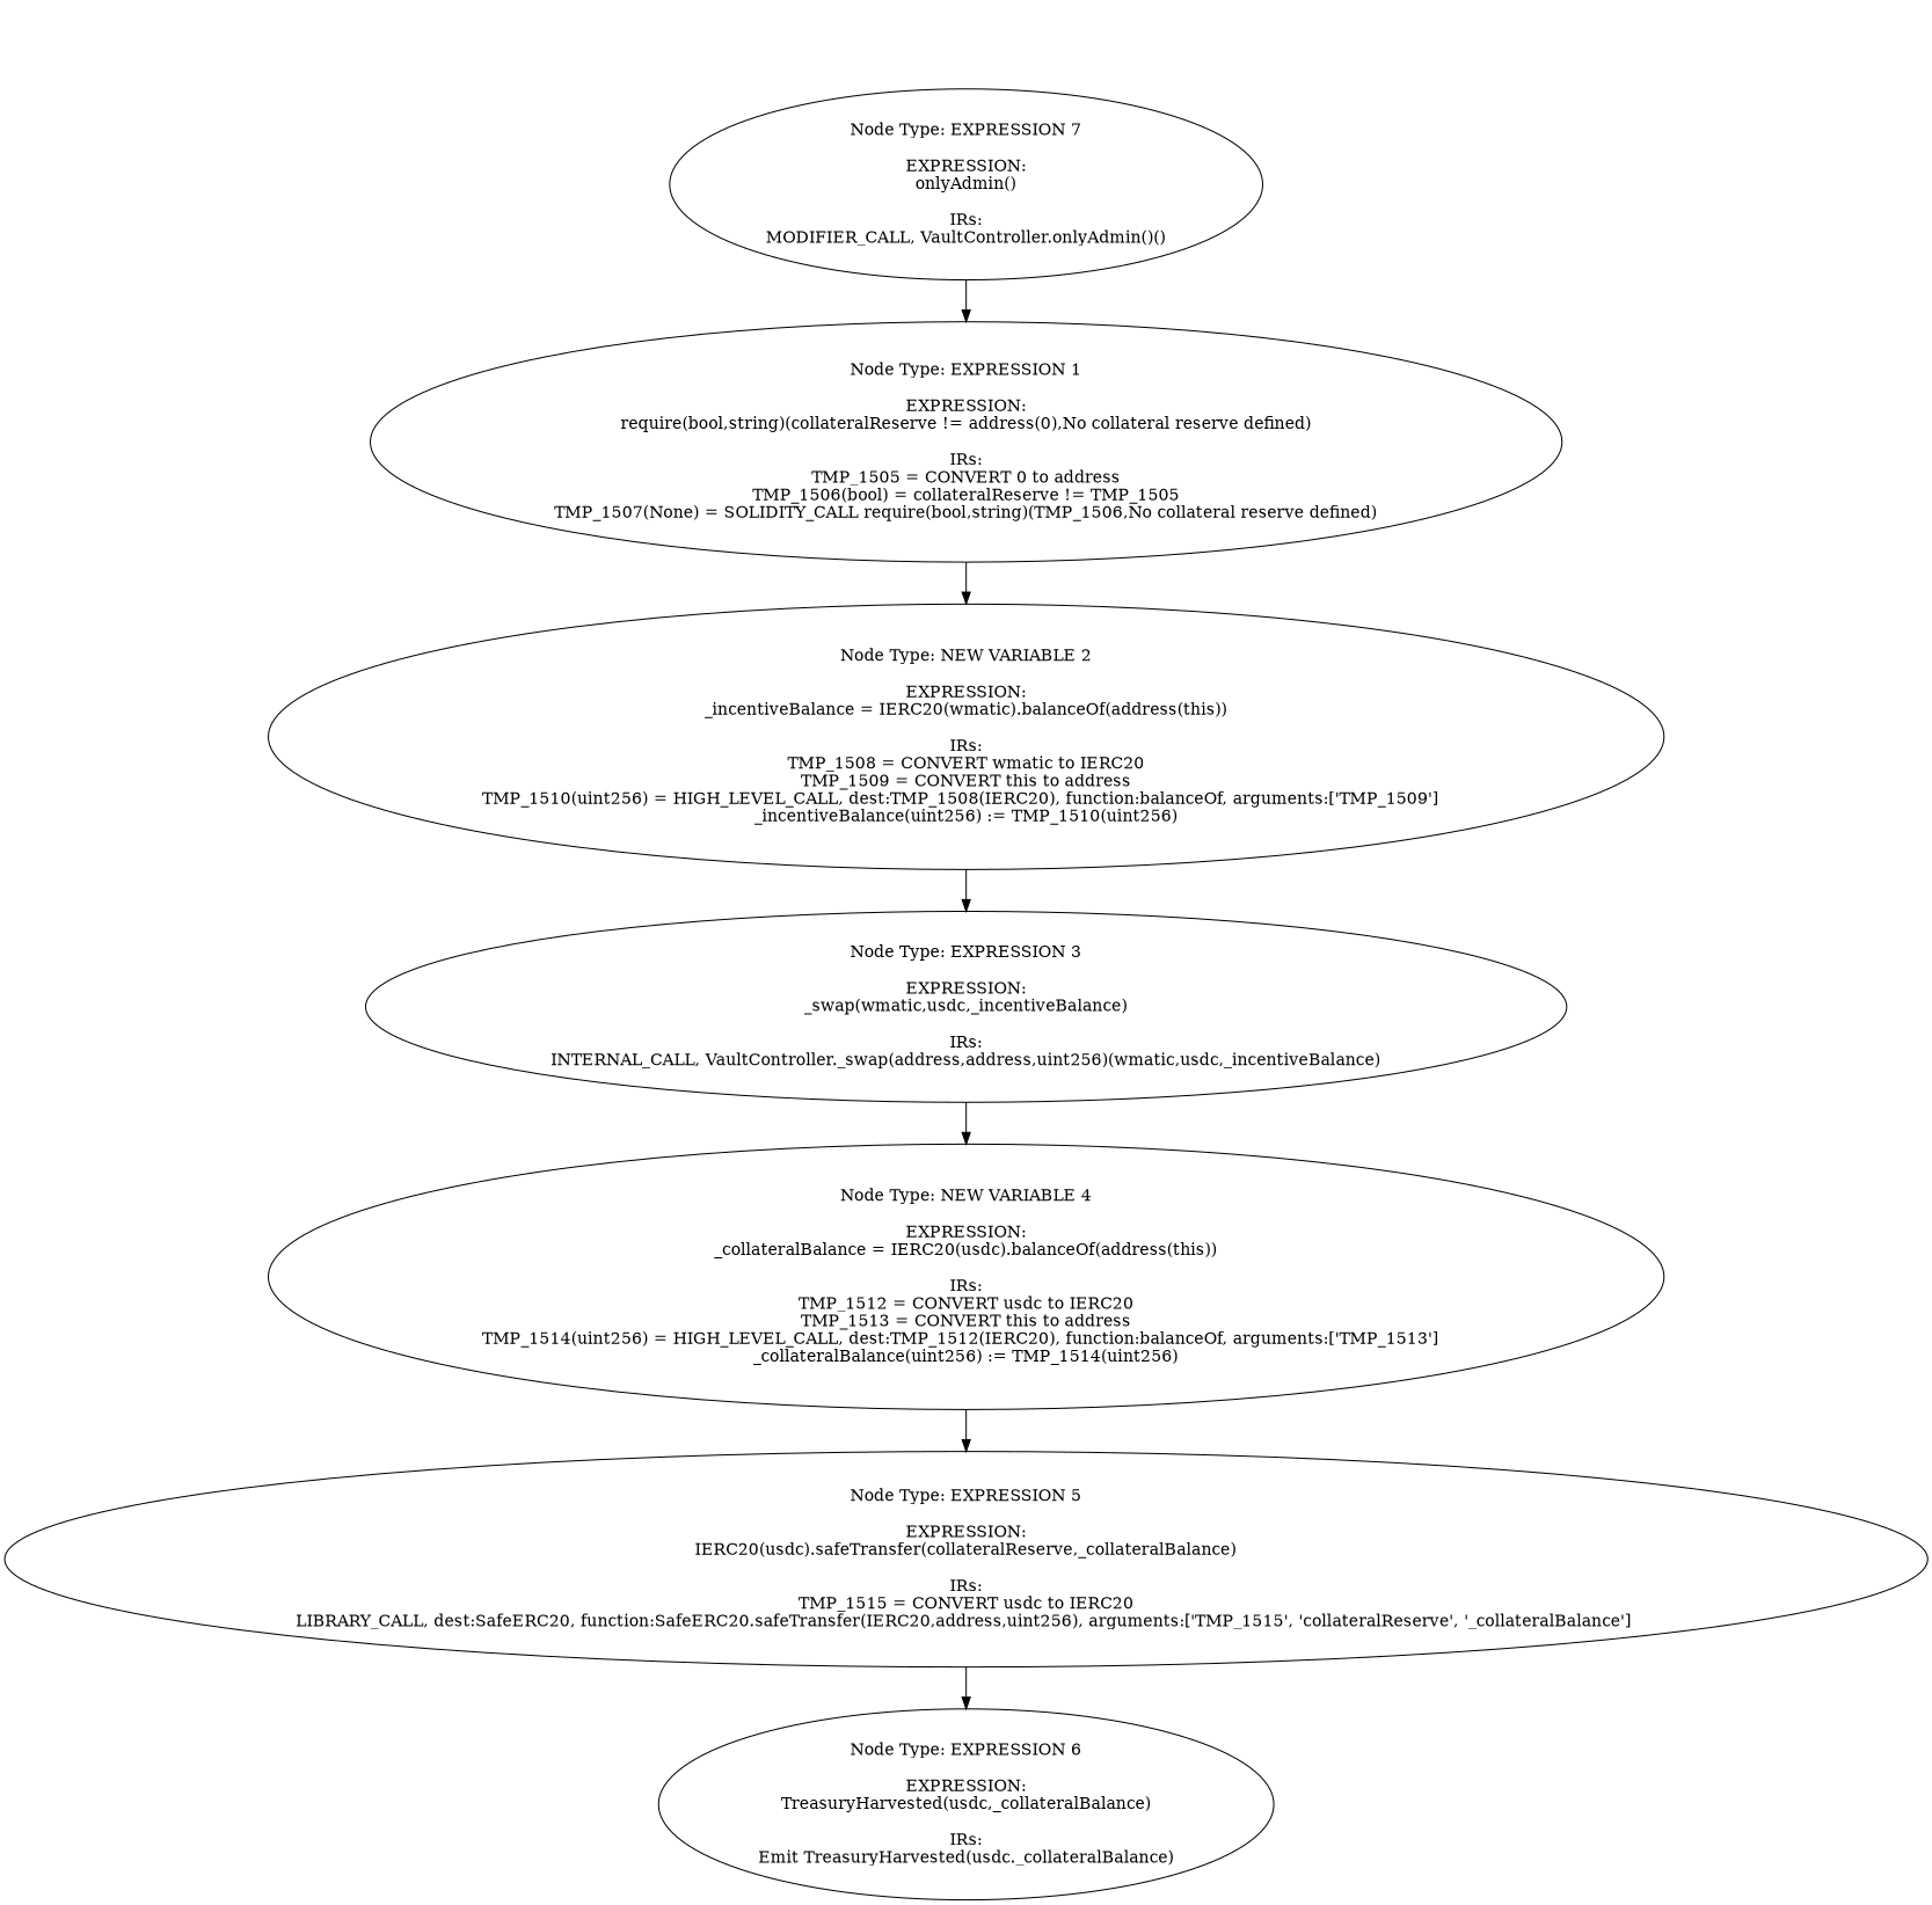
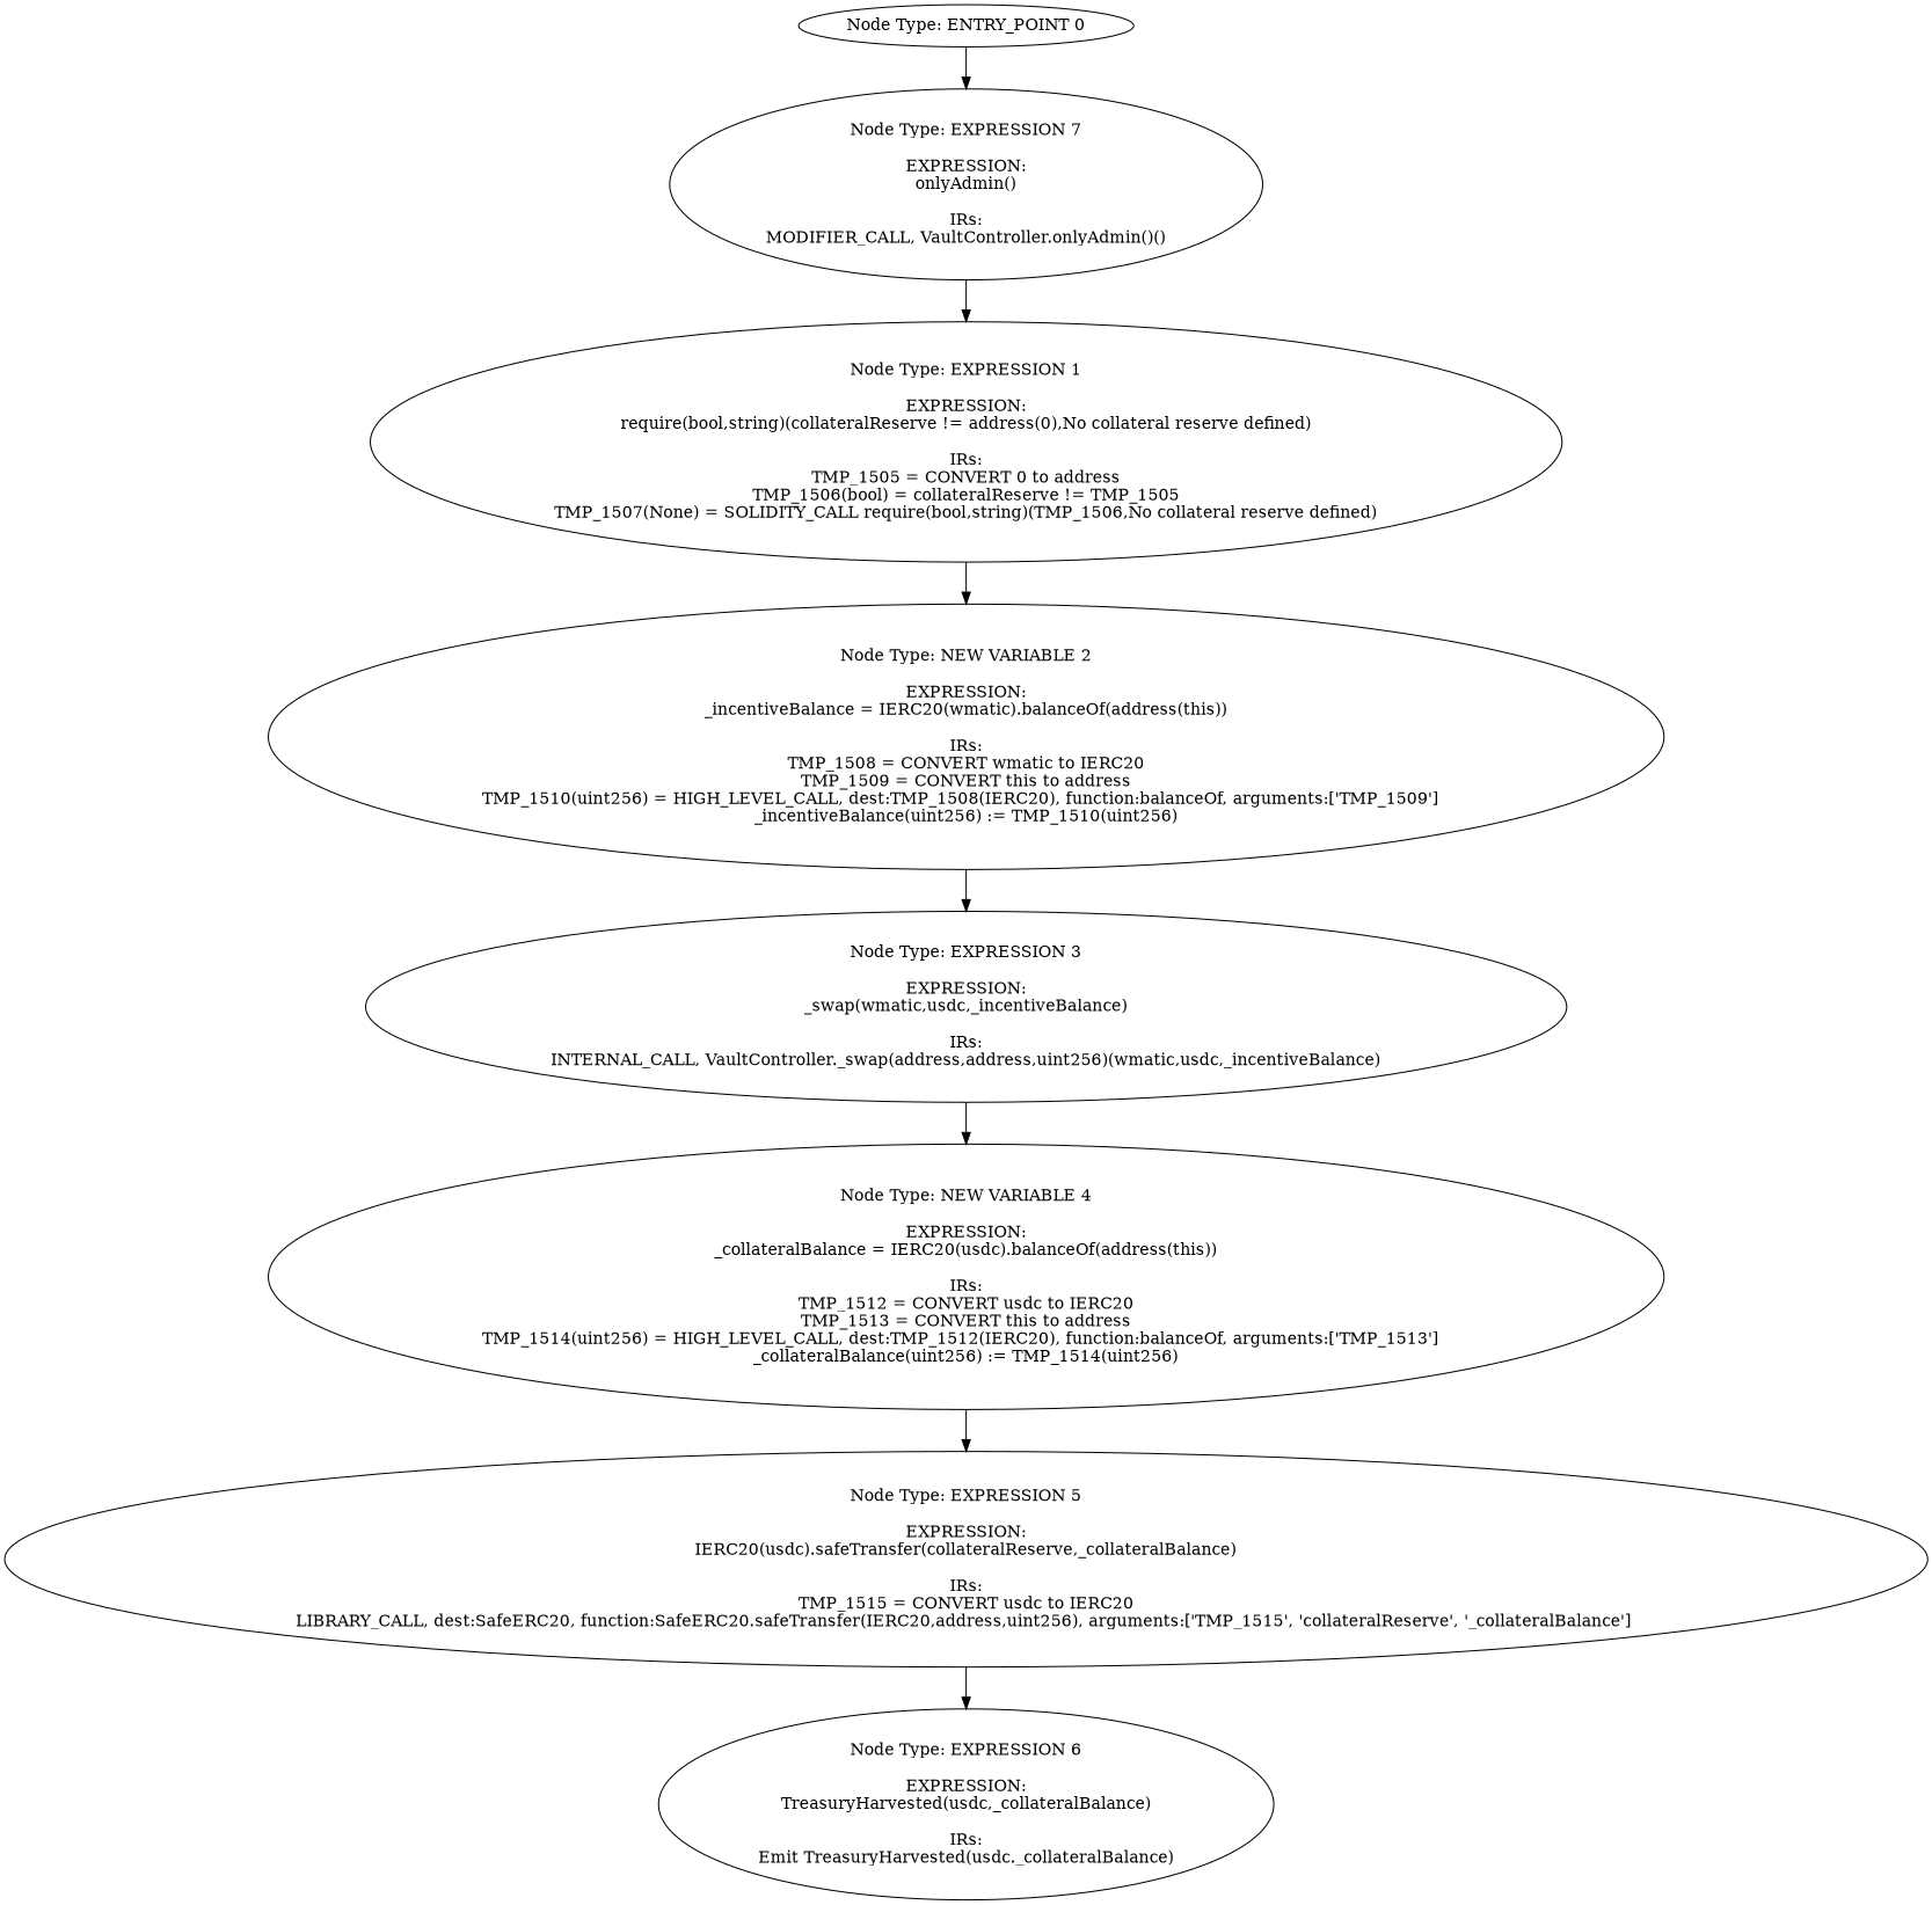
  digraph {
+   n1 [label="Node Type: ENTRY_POINT 0\n"]
    n2 [label="Node Type: EXPRESSION 7\n\nEXPRESSION:\nonlyAdmin()\n\nIRs:\nMODIFIER_CALL, VaultController.onlyAdmin()()"]
    n3 [label="Node Type: EXPRESSION 1\n\nEXPRESSION:\nrequire(bool,string)(collateralReserve != address(0),No collateral reserve defined)\n\nIRs:\nTMP_1505 = CONVERT 0 to address\nTMP_1506(bool) = collateralReserve != TMP_1505\nTMP_1507(None) = SOLIDITY_CALL require(bool,string)(TMP_1506,No collateral reserve defined)"]
    n4 [label="Node Type: NEW VARIABLE 2\n\nEXPRESSION:\n_incentiveBalance = IERC20(wmatic).balanceOf(address(this))\n\nIRs:\nTMP_1508 = CONVERT wmatic to IERC20\nTMP_1509 = CONVERT this to address\nTMP_1510(uint256) = HIGH_LEVEL_CALL, dest:TMP_1508(IERC20), function:balanceOf, arguments:['TMP_1509']  \n_incentiveBalance(uint256) := TMP_1510(uint256)"]
    n5 [label="Node Type: EXPRESSION 3\n\nEXPRESSION:\n_swap(wmatic,usdc,_incentiveBalance)\n\nIRs:\nINTERNAL_CALL, VaultController._swap(address,address,uint256)(wmatic,usdc,_incentiveBalance)"]
    n6 [label="Node Type: NEW VARIABLE 4\n\nEXPRESSION:\n_collateralBalance = IERC20(usdc).balanceOf(address(this))\n\nIRs:\nTMP_1512 = CONVERT usdc to IERC20\nTMP_1513 = CONVERT this to address\nTMP_1514(uint256) = HIGH_LEVEL_CALL, dest:TMP_1512(IERC20), function:balanceOf, arguments:['TMP_1513']  \n_collateralBalance(uint256) := TMP_1514(uint256)"]
    n7 [label="Node Type: EXPRESSION 5\n\nEXPRESSION:\nIERC20(usdc).safeTransfer(collateralReserve,_collateralBalance)\n\nIRs:\nTMP_1515 = CONVERT usdc to IERC20\nLIBRARY_CALL, dest:SafeERC20, function:SafeERC20.safeTransfer(IERC20,address,uint256), arguments:['TMP_1515', 'collateralReserve', '_collateralBalance'] "]
    n8 [label="Node Type: EXPRESSION 6\n\nEXPRESSION:\nTreasuryHarvested(usdc,_collateralBalance)\n\nIRs:\nEmit TreasuryHarvested(usdc._collateralBalance)"]
+   n1 -> n2
    n2 -> n3
    n3 -> n4
    n4 -> n5
    n5 -> n6
    n6 -> n7
    n7 -> n8
  }
